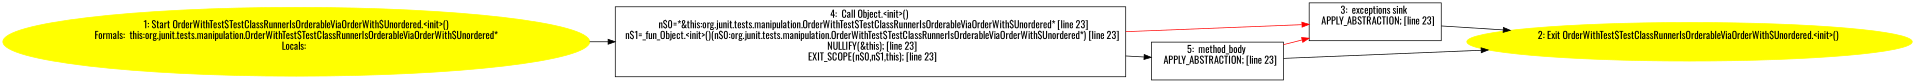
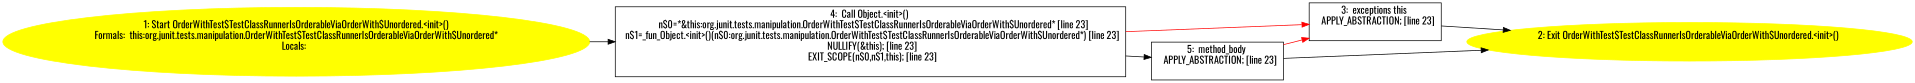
  digraph {
    rankdir=LR
    fontname=Oswald
    node [fontname=Oswald shape=box]
    edge [fontname=Oswald]
    n1 [color=yellow label="1: Start OrderWithTest$TestClassRunnerIsOrderableViaOrderWith$Unordered.<init>()\nFormals:  this:org.junit.tests.manipulation.OrderWithTest$TestClassRunnerIsOrderableViaOrderWith$Unordered*\nLocals:  \n  " style=filled shape=""]
    n2 [label="4:  Call Object.<init>() \n   n$0=*&this:org.junit.tests.manipulation.OrderWithTest$TestClassRunnerIsOrderableViaOrderWith$Unordered* [line 23]\n  n$1=_fun_Object.<init>()(n$0:org.junit.tests.manipulation.OrderWithTest$TestClassRunnerIsOrderableViaOrderWith$Unordered*) [line 23]\n  NULLIFY(&this); [line 23]\n  EXIT_SCOPE(n$0,n$1,this); [line 23]\n "]
-   n3 [label="3:  exceptions sink \n   APPLY_ABSTRACTION; [line 23]\n "]
+   n3 [label="3:  exceptions this \n   APPLY_ABSTRACTION; [line 23]\n "]
    n4 [label="5:  method_body \n   APPLY_ABSTRACTION; [line 23]\n "]
    n5 [color=yellow label="2: Exit OrderWithTest$TestClassRunnerIsOrderableViaOrderWith$Unordered.<init>() \n  " style=filled shape=""]
    n1 -> n2
    n2 -> n3 [color=red]
    n2 -> n4
    n3 -> n5
    n4 -> n3 [color=red]
    n4 -> n5
  }
